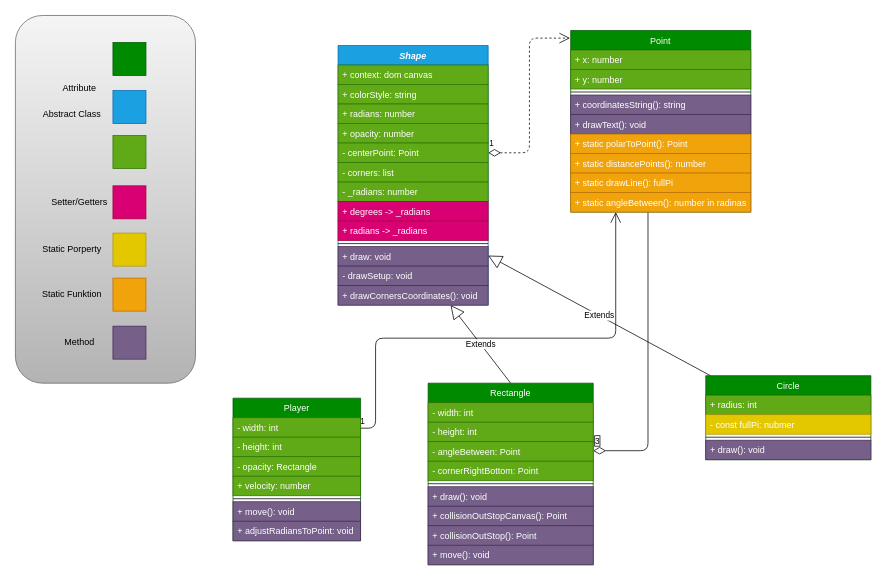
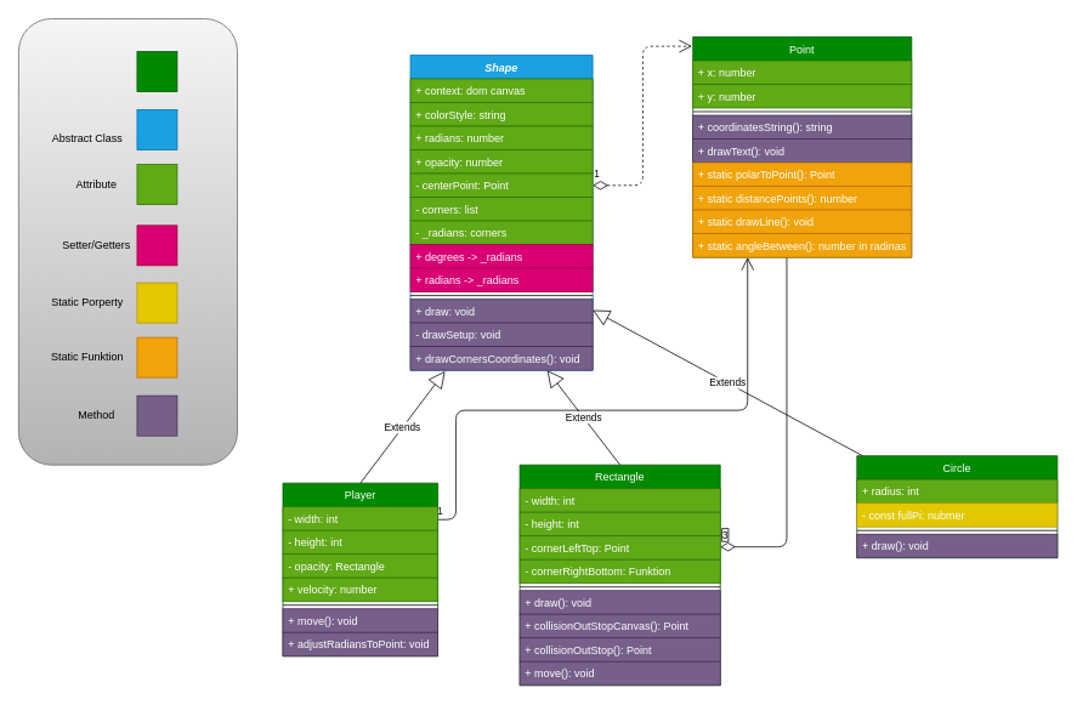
  <mxCell id="0" />
  <mxCell id="1" parent="0" />
  <mxCell id="2" value="" style="rounded=1;whiteSpace=wrap;html=1;fillColor=#f5f5f5;strokeColor=#666666;gradientColor=#b3b3b3;" parent="1" vertex="1"><mxGeometry x="20" y="20" width="240" height="490" as="geometry" /></mxCell>
+ <mxCell id="3" value="Extends" style="endArrow=block;endSize=16;endFill=0;html=1;entryX=0.19;entryY=1.038;entryDx=0;entryDy=0;entryPerimeter=0;exitX=0.5;exitY=0;exitDx=0;exitDy=0;" parent="1" source="17" target="48" edge="1"><mxGeometry width="160" relative="1" as="geometry"><mxPoint x="400" y="500" as="sourcePoint" /><mxPoint x="560" y="390" as="targetPoint" /></mxGeometry></mxCell>
  <mxCell id="4" value="Extends" style="endArrow=block;endSize=16;endFill=0;html=1;entryX=0.75;entryY=1;entryDx=0;entryDy=0;exitX=0.5;exitY=0;exitDx=0;exitDy=0;" parent="1" source="25" target="35" edge="1"><mxGeometry width="160" relative="1" as="geometry"><mxPoint x="662" y="499.01" as="sourcePoint" /><mxPoint x="760" y="383.998" as="targetPoint" /></mxGeometry></mxCell>
  <mxCell id="5" value="1" style="endArrow=open;html=1;endSize=12;startArrow=diamondThin;startSize=14;startFill=0;edgeStyle=orthogonalEdgeStyle;align=left;verticalAlign=bottom;exitX=1;exitY=0.5;exitDx=0;exitDy=0;entryX=-0.004;entryY=0.042;entryDx=0;entryDy=0;entryPerimeter=0;dashed=1;" parent="1" source="40" target="49" edge="1"><mxGeometry x="-1" y="3" relative="1" as="geometry"><mxPoint x="150" y="450" as="sourcePoint" /><mxPoint x="310" y="450" as="targetPoint" /></mxGeometry></mxCell>
  <mxCell id="6" value="3" style="endArrow=open;html=1;endSize=12;startArrow=diamondThin;startSize=14;startFill=0;edgeStyle=orthogonalEdgeStyle;align=left;verticalAlign=bottom;entryX=0.448;entryY=0.962;entryDx=0;entryDy=0;entryPerimeter=0;labelBorderColor=#000000;" parent="1" target="57" edge="1"><mxGeometry x="-1" y="3" relative="1" as="geometry"><mxPoint x="790" y="600" as="sourcePoint" /><mxPoint x="950" y="600" as="targetPoint" /><Array as="points"><mxPoint x="863" y="600" /></Array></mxGeometry></mxCell>
  <mxCell id="7" value="1" style="endArrow=open;html=1;endSize=12;startArrow=diamondThin;startSize=14;startFill=0;edgeStyle=orthogonalEdgeStyle;align=left;verticalAlign=bottom;entryX=0.25;entryY=1;entryDx=0;entryDy=0;" parent="1" target="49" edge="1"><mxGeometry x="-0.943" relative="1" as="geometry"><mxPoint x="480" y="570" as="sourcePoint" /><mxPoint x="530" y="440" as="targetPoint" /><Array as="points"><mxPoint x="470" y="570" /><mxPoint x="500" y="570" /><mxPoint x="500" y="450" /><mxPoint x="818" y="450" /></Array><mxPoint as="offset" /></mxGeometry></mxCell>
  <mxCell id="8" value="" style="whiteSpace=wrap;html=1;aspect=fixed;fontColor=#ffffff;fontStyle=0;strokeColor=#005700;fillColor=#008a00;startSize=26;" parent="1" vertex="1"><mxGeometry x="150" y="56" width="44" height="44" as="geometry" /></mxCell>
  <mxCell id="9" value="" style="whiteSpace=wrap;html=1;aspect=fixed;fontColor=#ffffff;align=center;verticalAlign=top;strokeColor=#006EAF;fillColor=#1ba1e2;gradientColor=none;fontStyle=3;startSize=26;" parent="1" vertex="1"><mxGeometry x="150" y="120" width="44" height="44" as="geometry" /></mxCell>
  <mxCell id="10" value="Abstract Class" style="text;html=1;align=center;verticalAlign=middle;resizable=0;points=[];autosize=1;fontColor=#000000;" parent="1" vertex="1"><mxGeometry x="50" y="142" width="90" height="20" as="geometry" /></mxCell>
  <mxCell id="11" value="" style="whiteSpace=wrap;html=1;aspect=fixed;fontColor=#ffffff;align=left;verticalAlign=top;strokeColor=#2D7600;fillColor=#60a917;gradientColor=none;spacingLeft=4;spacingRight=4;" parent="1" vertex="1"><mxGeometry x="150" y="180" width="44" height="44" as="geometry" /></mxCell>
- <mxCell id="12" value="Attribute" style="text;html=1;align=center;verticalAlign=middle;resizable=0;points=[];autosize=1;fontColor=#000000;" parent="1" vertex="1"><mxGeometry x="75" y="107" width="60" height="20" as="geometry" /></mxCell>
+ <mxCell id="12" value="Attribute" style="text;html=1;align=center;verticalAlign=middle;resizable=0;points=[];autosize=1;fontColor=#000000;" parent="1" vertex="1"><mxGeometry x="75" y="192" width="60" height="20" as="geometry" /></mxCell>
  <mxCell id="13" value="" style="whiteSpace=wrap;html=1;aspect=fixed;fontColor=#ffffff;align=left;verticalAlign=top;strokeColor=#BD7000;fillColor=#f0a30a;gradientColor=none;spacingLeft=4;spacingRight=4;" parent="1" vertex="1"><mxGeometry x="150" y="370" width="44" height="44" as="geometry" /></mxCell>
  <mxCell id="14" value="Static Funktion" style="text;html=1;align=center;verticalAlign=middle;resizable=0;points=[];autosize=1;fontColor=#000000;" parent="1" vertex="1"><mxGeometry x="50" y="382" width="90" height="20" as="geometry" /></mxCell>
  <mxCell id="15" value="" style="whiteSpace=wrap;html=1;aspect=fixed;fontColor=#ffffff;align=left;verticalAlign=top;strokeColor=#432D57;fillColor=#76608a;gradientColor=none;spacingLeft=4;spacingRight=4;" parent="1" vertex="1"><mxGeometry x="150" y="434" width="44" height="44" as="geometry" /></mxCell>
  <mxCell id="16" value="Method" style="text;html=1;align=center;verticalAlign=middle;resizable=0;points=[];autosize=1;fontColor=#000000;" parent="1" vertex="1"><mxGeometry x="75" y="446" width="60" height="20" as="geometry" /></mxCell>
  <mxCell id="17" value="Player" style="swimlane;fontStyle=0;align=center;verticalAlign=middle;childLayout=stackLayout;horizontal=1;startSize=26;horizontalStack=0;resizeParent=1;resizeParentMax=0;resizeLast=0;collapsible=1;marginBottom=0;fontColor=#ffffff;strokeColor=#005700;fillColor=#008a00;" parent="1" vertex="1"><mxGeometry x="310" y="530" width="170" height="190" as="geometry" /></mxCell>
  <mxCell id="18" value="- width: int" style="text;strokeColor=#2D7600;fillColor=#60a917;align=left;verticalAlign=top;spacingLeft=4;spacingRight=4;overflow=hidden;rotatable=0;points=[[0,0.5],[1,0.5]];portConstraint=eastwest;fontColor=#ffffff;" parent="17" vertex="1"><mxGeometry y="26" width="170" height="26" as="geometry" /></mxCell>
  <mxCell id="19" value="- height: int" style="text;strokeColor=#2D7600;fillColor=#60a917;align=left;verticalAlign=top;spacingLeft=4;spacingRight=4;overflow=hidden;rotatable=0;points=[[0,0.5],[1,0.5]];portConstraint=eastwest;fontColor=#ffffff;" parent="17" vertex="1"><mxGeometry y="52" width="170" height="26" as="geometry" /></mxCell>
  <mxCell id="20" value="- opacity: Rectangle" style="text;strokeColor=#2D7600;fillColor=#60a917;align=left;verticalAlign=top;spacingLeft=4;spacingRight=4;overflow=hidden;rotatable=0;points=[[0,0.5],[1,0.5]];portConstraint=eastwest;fontColor=#ffffff;" parent="17" vertex="1"><mxGeometry y="78" width="170" height="26" as="geometry" /></mxCell>
  <mxCell id="21" value="+ velocity: number" style="text;strokeColor=#2D7600;fillColor=#60a917;align=left;verticalAlign=top;spacingLeft=4;spacingRight=4;overflow=hidden;rotatable=0;points=[[0,0.5],[1,0.5]];portConstraint=eastwest;fontColor=#ffffff;" parent="17" vertex="1"><mxGeometry y="104" width="170" height="26" as="geometry" /></mxCell>
  <mxCell id="22" value="" style="line;strokeWidth=1;fillColor=none;align=left;verticalAlign=middle;spacingTop=-1;spacingLeft=3;spacingRight=3;rotatable=0;labelPosition=right;points=[];portConstraint=eastwest;" parent="17" vertex="1"><mxGeometry y="130" width="170" height="8" as="geometry" /></mxCell>
  <mxCell id="23" value="+ move(): void" style="text;strokeColor=#432D57;fillColor=#76608a;align=left;verticalAlign=top;spacingLeft=4;spacingRight=4;overflow=hidden;rotatable=0;points=[[0,0.5],[1,0.5]];portConstraint=eastwest;fontColor=#ffffff;" parent="17" vertex="1"><mxGeometry y="138" width="170" height="26" as="geometry" /></mxCell>
  <mxCell id="24" value="+ adjustRadiansToPoint: void" style="text;strokeColor=#432D57;fillColor=#76608a;align=left;verticalAlign=top;spacingLeft=4;spacingRight=4;overflow=hidden;rotatable=0;points=[[0,0.5],[1,0.5]];portConstraint=eastwest;fontColor=#ffffff;" vertex="1" parent="17"><mxGeometry y="164" width="170" height="26" as="geometry" /></mxCell>
  <mxCell id="25" value="Rectangle" style="swimlane;fontStyle=0;align=center;verticalAlign=middle;childLayout=stackLayout;horizontal=1;startSize=26;horizontalStack=0;resizeParent=1;resizeParentMax=0;resizeLast=0;collapsible=1;marginBottom=0;fontColor=#ffffff;strokeColor=#005700;fillColor=#008a00;" parent="1" vertex="1"><mxGeometry x="570" y="510" width="220" height="242" as="geometry" /></mxCell>
  <mxCell id="26" value="- width: int" style="text;strokeColor=#2D7600;fillColor=#60a917;align=left;verticalAlign=top;spacingLeft=4;spacingRight=4;overflow=hidden;rotatable=0;points=[[0,0.5],[1,0.5]];portConstraint=eastwest;fontColor=#ffffff;" parent="25" vertex="1"><mxGeometry y="26" width="220" height="26" as="geometry" /></mxCell>
  <mxCell id="27" value="- height: int" style="text;strokeColor=#2D7600;fillColor=#60a917;align=left;verticalAlign=top;spacingLeft=4;spacingRight=4;overflow=hidden;rotatable=0;points=[[0,0.5],[1,0.5]];portConstraint=eastwest;fontColor=#ffffff;" parent="25" vertex="1"><mxGeometry y="52" width="220" height="26" as="geometry" /></mxCell>
- <mxCell id="28" value="- angleBetween: Point" style="text;strokeColor=#2D7600;fillColor=#60a917;align=left;verticalAlign=top;spacingLeft=4;spacingRight=4;overflow=hidden;rotatable=0;points=[[0,0.5],[1,0.5]];portConstraint=eastwest;fontColor=#ffffff;" parent="25" vertex="1"><mxGeometry y="78" width="220" height="26" as="geometry" /></mxCell>
- <mxCell id="29" value="- cornerRightBottom: Point" style="text;strokeColor=#2D7600;fillColor=#60a917;align=left;verticalAlign=top;spacingLeft=4;spacingRight=4;overflow=hidden;rotatable=0;points=[[0,0.5],[1,0.5]];portConstraint=eastwest;fontColor=#ffffff;" parent="25" vertex="1"><mxGeometry y="104" width="220" height="26" as="geometry" /></mxCell>
+ <mxCell id="28" value="- cornerLeftTop: Point" style="text;strokeColor=#2D7600;fillColor=#60a917;align=left;verticalAlign=top;spacingLeft=4;spacingRight=4;overflow=hidden;rotatable=0;points=[[0,0.5],[1,0.5]];portConstraint=eastwest;fontColor=#ffffff;" parent="25" vertex="1"><mxGeometry y="78" width="220" height="26" as="geometry" /></mxCell>
+ <mxCell id="29" value="- cornerRightBottom: Funktion" style="text;strokeColor=#2D7600;fillColor=#60a917;align=left;verticalAlign=top;spacingLeft=4;spacingRight=4;overflow=hidden;rotatable=0;points=[[0,0.5],[1,0.5]];portConstraint=eastwest;fontColor=#ffffff;" parent="25" vertex="1"><mxGeometry y="104" width="220" height="26" as="geometry" /></mxCell>
  <mxCell id="30" value="" style="line;strokeWidth=1;fillColor=none;align=left;verticalAlign=middle;spacingTop=-1;spacingLeft=3;spacingRight=3;rotatable=0;labelPosition=right;points=[];portConstraint=eastwest;" parent="25" vertex="1"><mxGeometry y="130" width="220" height="8" as="geometry" /></mxCell>
  <mxCell id="31" value="+ draw(): void" style="text;strokeColor=#432D57;fillColor=#76608a;align=left;verticalAlign=top;spacingLeft=4;spacingRight=4;overflow=hidden;rotatable=0;points=[[0,0.5],[1,0.5]];portConstraint=eastwest;fontColor=#ffffff;" parent="25" vertex="1"><mxGeometry y="138" width="220" height="26" as="geometry" /></mxCell>
  <mxCell id="32" value="+ collisionOutStopCanvas(): Point" style="text;strokeColor=#432D57;fillColor=#76608a;align=left;verticalAlign=top;spacingLeft=4;spacingRight=4;overflow=hidden;rotatable=0;points=[[0,0.5],[1,0.5]];portConstraint=eastwest;fontColor=#ffffff;" parent="25" vertex="1"><mxGeometry y="164" width="220" height="26" as="geometry" /></mxCell>
  <mxCell id="33" value="+ collisionOutStop(): Point" style="text;strokeColor=#432D57;fillColor=#76608a;align=left;verticalAlign=top;spacingLeft=4;spacingRight=4;overflow=hidden;rotatable=0;points=[[0,0.5],[1,0.5]];portConstraint=eastwest;fontColor=#ffffff;" parent="25" vertex="1"><mxGeometry y="190" width="220" height="26" as="geometry" /></mxCell>
  <mxCell id="34" value="+ move(): void" style="text;strokeColor=#432D57;fillColor=#76608a;align=left;verticalAlign=top;spacingLeft=4;spacingRight=4;overflow=hidden;rotatable=0;points=[[0,0.5],[1,0.5]];portConstraint=eastwest;fontColor=#ffffff;" parent="25" vertex="1"><mxGeometry y="216" width="220" height="26" as="geometry" /></mxCell>
  <mxCell id="35" value="Shape&#10;" style="swimlane;fontStyle=3;align=center;verticalAlign=top;childLayout=stackLayout;horizontal=1;startSize=26;horizontalStack=0;resizeParent=1;resizeParentMax=0;resizeLast=0;collapsible=1;marginBottom=0;fillColor=#1ba1e2;strokeColor=#006EAF;fontColor=#ffffff;" parent="1" vertex="1"><mxGeometry x="450" y="60" width="200" height="346" as="geometry"><mxRectangle x="610" y="92" width="70" height="26" as="alternateBounds" /></mxGeometry></mxCell>
  <mxCell id="36" value="+ context: dom canvas" style="text;strokeColor=#2D7600;fillColor=#60a917;align=left;verticalAlign=top;spacingLeft=4;spacingRight=4;overflow=hidden;rotatable=0;points=[[0,0.5],[1,0.5]];portConstraint=eastwest;fontColor=#ffffff;" parent="35" vertex="1"><mxGeometry y="26" width="200" height="26" as="geometry" /></mxCell>
  <mxCell id="37" value="+ colorStyle: string" style="text;strokeColor=#2D7600;fillColor=#60a917;align=left;verticalAlign=top;spacingLeft=4;spacingRight=4;overflow=hidden;rotatable=0;points=[[0,0.5],[1,0.5]];portConstraint=eastwest;fontColor=#ffffff;" parent="35" vertex="1"><mxGeometry y="52" width="200" height="26" as="geometry" /></mxCell>
  <mxCell id="38" value="+ radians: number" style="text;strokeColor=#2D7600;fillColor=#60a917;align=left;verticalAlign=top;spacingLeft=4;spacingRight=4;overflow=hidden;rotatable=0;points=[[0,0.5],[1,0.5]];portConstraint=eastwest;fontColor=#ffffff;" parent="35" vertex="1"><mxGeometry y="78" width="200" height="26" as="geometry" /></mxCell>
  <mxCell id="39" value="+ opacity: number" style="text;strokeColor=#2D7600;fillColor=#60a917;align=left;verticalAlign=top;spacingLeft=4;spacingRight=4;overflow=hidden;rotatable=0;points=[[0,0.5],[1,0.5]];portConstraint=eastwest;fontColor=#ffffff;" parent="35" vertex="1"><mxGeometry y="104" width="200" height="26" as="geometry" /></mxCell>
  <mxCell id="40" value="- centerPoint: Point" style="text;strokeColor=#2D7600;fillColor=#60a917;align=left;verticalAlign=top;spacingLeft=4;spacingRight=4;overflow=hidden;rotatable=0;points=[[0,0.5],[1,0.5]];portConstraint=eastwest;fontColor=#ffffff;" parent="35" vertex="1"><mxGeometry y="130" width="200" height="26" as="geometry" /></mxCell>
  <mxCell id="41" value="- corners: list" style="text;strokeColor=#2D7600;fillColor=#60a917;align=left;verticalAlign=top;spacingLeft=4;spacingRight=4;overflow=hidden;rotatable=0;points=[[0,0.5],[1,0.5]];portConstraint=eastwest;fontColor=#ffffff;" parent="35" vertex="1"><mxGeometry y="156" width="200" height="26" as="geometry" /></mxCell>
- <mxCell id="42" value="- _radians: number" style="text;strokeColor=#2D7600;fillColor=#60a917;align=left;verticalAlign=top;spacingLeft=4;spacingRight=4;overflow=hidden;rotatable=0;points=[[0,0.5],[1,0.5]];portConstraint=eastwest;fontColor=#ffffff;" parent="35" vertex="1"><mxGeometry y="182" width="200" height="26" as="geometry" /></mxCell>
+ <mxCell id="42" value="- _radians: corners" style="text;strokeColor=#2D7600;fillColor=#60a917;align=left;verticalAlign=top;spacingLeft=4;spacingRight=4;overflow=hidden;rotatable=0;points=[[0,0.5],[1,0.5]];portConstraint=eastwest;fontColor=#ffffff;" parent="35" vertex="1"><mxGeometry y="182" width="200" height="26" as="geometry" /></mxCell>
  <mxCell id="43" value="+ degrees -&gt; _radians" style="text;strokeColor=#A50040;fillColor=#d80073;align=left;verticalAlign=top;spacingLeft=4;spacingRight=4;overflow=hidden;rotatable=0;points=[[0,0.5],[1,0.5]];portConstraint=eastwest;fontColor=#ffffff;" parent="35" vertex="1"><mxGeometry y="208" width="200" height="26" as="geometry" /></mxCell>
  <mxCell id="44" value="+ radians -&gt; _radians" style="text;strokeColor=#A50040;fillColor=#d80073;align=left;verticalAlign=top;spacingLeft=4;spacingRight=4;overflow=hidden;rotatable=0;points=[[0,0.5],[1,0.5]];portConstraint=eastwest;fontColor=#ffffff;" parent="35" vertex="1"><mxGeometry y="234" width="200" height="26" as="geometry" /></mxCell>
  <mxCell id="45" value="" style="line;strokeWidth=1;fillColor=none;align=left;verticalAlign=middle;spacingTop=-1;spacingLeft=3;spacingRight=3;rotatable=0;labelPosition=right;points=[];portConstraint=eastwest;" parent="35" vertex="1"><mxGeometry y="260" width="200" height="8" as="geometry" /></mxCell>
  <mxCell id="46" value="+ draw: void" style="text;strokeColor=#432D57;fillColor=#76608a;align=left;verticalAlign=top;spacingLeft=4;spacingRight=4;overflow=hidden;rotatable=0;points=[[0,0.5],[1,0.5]];portConstraint=eastwest;fontColor=#ffffff;" parent="35" vertex="1"><mxGeometry y="268" width="200" height="26" as="geometry" /></mxCell>
  <mxCell id="47" value="- drawSetup: void" style="text;strokeColor=#432D57;fillColor=#76608a;align=left;verticalAlign=top;spacingLeft=4;spacingRight=4;overflow=hidden;rotatable=0;points=[[0,0.5],[1,0.5]];portConstraint=eastwest;fontColor=#ffffff;" parent="35" vertex="1"><mxGeometry y="294" width="200" height="26" as="geometry" /></mxCell>
  <mxCell id="48" value="+ drawCornersCoordinates(): void" style="text;strokeColor=#432D57;fillColor=#76608a;align=left;verticalAlign=top;spacingLeft=4;spacingRight=4;overflow=hidden;rotatable=0;points=[[0,0.5],[1,0.5]];portConstraint=eastwest;fontColor=#ffffff;" parent="35" vertex="1"><mxGeometry y="320" width="200" height="26" as="geometry" /></mxCell>
  <mxCell id="49" value="Point" style="swimlane;fontStyle=0;childLayout=stackLayout;horizontal=1;startSize=26;fillColor=#008a00;horizontalStack=0;resizeParent=1;resizeParentMax=0;resizeLast=0;collapsible=1;marginBottom=0;strokeColor=#005700;fontColor=#ffffff;" parent="1" vertex="1"><mxGeometry x="760" y="40" width="240" height="242" as="geometry" /></mxCell>
  <mxCell id="50" value="+ x: number" style="text;strokeColor=#2D7600;fillColor=#60a917;align=left;verticalAlign=top;spacingLeft=4;spacingRight=4;overflow=hidden;rotatable=0;points=[[0,0.5],[1,0.5]];portConstraint=eastwest;fontColor=#ffffff;" parent="49" vertex="1"><mxGeometry y="26" width="240" height="26" as="geometry" /></mxCell>
  <mxCell id="51" value="+ y: number" style="text;strokeColor=#2D7600;fillColor=#60a917;align=left;verticalAlign=top;spacingLeft=4;spacingRight=4;overflow=hidden;rotatable=0;points=[[0,0.5],[1,0.5]];portConstraint=eastwest;fontColor=#ffffff;" parent="49" vertex="1"><mxGeometry y="52" width="240" height="26" as="geometry" /></mxCell>
  <mxCell id="52" value="" style="line;strokeWidth=1;fillColor=none;align=left;verticalAlign=middle;spacingTop=-1;spacingLeft=3;spacingRight=3;rotatable=0;labelPosition=right;points=[];portConstraint=eastwest;" parent="49" vertex="1"><mxGeometry y="78" width="240" height="8" as="geometry" /></mxCell>
  <mxCell id="53" value="+ coordinatesString(): string" style="text;strokeColor=#432D57;fillColor=#76608a;align=left;verticalAlign=top;spacingLeft=4;spacingRight=4;overflow=hidden;rotatable=0;points=[[0,0.5],[1,0.5]];portConstraint=eastwest;fontColor=#ffffff;" parent="49" vertex="1"><mxGeometry y="86" width="240" height="26" as="geometry" /></mxCell>
  <mxCell id="54" value="+ drawText(): void" style="text;strokeColor=#432D57;fillColor=#76608a;align=left;verticalAlign=top;spacingLeft=4;spacingRight=4;overflow=hidden;rotatable=0;points=[[0,0.5],[1,0.5]];portConstraint=eastwest;fontColor=#ffffff;" parent="49" vertex="1"><mxGeometry y="112" width="240" height="26" as="geometry" /></mxCell>
  <mxCell id="55" value="+ static polarToPoint(): Point" style="text;strokeColor=#BD7000;fillColor=#f0a30a;align=left;verticalAlign=top;spacingLeft=4;spacingRight=4;overflow=hidden;rotatable=0;points=[[0,0.5],[1,0.5]];portConstraint=eastwest;fontColor=#ffffff;" parent="49" vertex="1"><mxGeometry y="138" width="240" height="26" as="geometry" /></mxCell>
  <mxCell id="56" value="+ static distancePoints(): number" style="text;strokeColor=#BD7000;fillColor=#f0a30a;align=left;verticalAlign=top;spacingLeft=4;spacingRight=4;overflow=hidden;rotatable=0;points=[[0,0.5],[1,0.5]];portConstraint=eastwest;fontColor=#ffffff;" parent="49" vertex="1"><mxGeometry y="164" width="240" height="26" as="geometry" /></mxCell>
- <mxCell id="57" value="+ static drawLine(): fullPi" style="text;strokeColor=#BD7000;fillColor=#f0a30a;align=left;verticalAlign=top;spacingLeft=4;spacingRight=4;overflow=hidden;rotatable=0;points=[[0,0.5],[1,0.5]];portConstraint=eastwest;fontColor=#ffffff;" parent="49" vertex="1"><mxGeometry y="190" width="240" height="26" as="geometry" /></mxCell>
+ <mxCell id="57" value="+ static drawLine(): void" style="text;strokeColor=#BD7000;fillColor=#f0a30a;align=left;verticalAlign=top;spacingLeft=4;spacingRight=4;overflow=hidden;rotatable=0;points=[[0,0.5],[1,0.5]];portConstraint=eastwest;fontColor=#ffffff;" parent="49" vertex="1"><mxGeometry y="190" width="240" height="26" as="geometry" /></mxCell>
  <mxCell id="58" value="+ static angleBetween(): number in radinas" style="text;strokeColor=#BD7000;fillColor=#f0a30a;align=left;verticalAlign=top;spacingLeft=4;spacingRight=4;overflow=hidden;rotatable=0;points=[[0,0.5],[1,0.5]];portConstraint=eastwest;fontColor=#ffffff;" vertex="1" parent="49"><mxGeometry y="216" width="240" height="26" as="geometry" /></mxCell>
  <mxCell id="59" value="" style="whiteSpace=wrap;html=1;aspect=fixed;align=left;verticalAlign=top;strokeColor=#A50040;fillColor=#d80073;spacingLeft=4;spacingRight=4;fontColor=#ffffff;" parent="1" vertex="1"><mxGeometry x="150" y="247" width="44" height="44" as="geometry" /></mxCell>
  <mxCell id="60" value="Setter/Getters" style="text;html=1;align=center;verticalAlign=middle;resizable=0;points=[];autosize=1;fontColor=#000000;" parent="1" vertex="1"><mxGeometry x="60" y="259" width="90" height="20" as="geometry" /></mxCell>
  <mxCell id="61" value="" style="whiteSpace=wrap;html=1;aspect=fixed;fontColor=#ffffff;align=left;verticalAlign=top;strokeColor=#B09500;fillColor=#e3c800;gradientColor=none;spacingLeft=4;spacingRight=4;" vertex="1" parent="1"><mxGeometry x="150" y="310" width="44" height="44" as="geometry" /></mxCell>
  <mxCell id="62" value="Static Porperty" style="text;html=1;align=center;verticalAlign=middle;resizable=0;points=[];autosize=1;fontColor=#000000;" vertex="1" parent="1"><mxGeometry x="50" y="322" width="90" height="20" as="geometry" /></mxCell>
  <mxCell id="63" value="Extends" style="endArrow=block;endSize=16;endFill=0;html=1;" edge="1" parent="1" source="64"><mxGeometry width="160" relative="1" as="geometry"><mxPoint x="1010" y="478" as="sourcePoint" /><mxPoint x="650" y="340" as="targetPoint" /></mxGeometry></mxCell>
  <mxCell id="64" value="Circle" style="swimlane;fontStyle=0;align=center;verticalAlign=middle;childLayout=stackLayout;horizontal=1;startSize=26;horizontalStack=0;resizeParent=1;resizeParentMax=0;resizeLast=0;collapsible=1;marginBottom=0;fontColor=#ffffff;strokeColor=#005700;fillColor=#008a00;" vertex="1" parent="1"><mxGeometry x="940" y="500" width="220" height="112" as="geometry" /></mxCell>
  <mxCell id="65" value="+ radius: int" style="text;strokeColor=#2D7600;fillColor=#60a917;align=left;verticalAlign=top;spacingLeft=4;spacingRight=4;overflow=hidden;rotatable=0;points=[[0,0.5],[1,0.5]];portConstraint=eastwest;fontColor=#ffffff;" vertex="1" parent="64"><mxGeometry y="26" width="220" height="26" as="geometry" /></mxCell>
  <mxCell id="66" value="- const fullPi: nubmer" style="text;strokeColor=#B09500;fillColor=#e3c800;align=left;verticalAlign=top;spacingLeft=4;spacingRight=4;overflow=hidden;rotatable=0;points=[[0,0.5],[1,0.5]];portConstraint=eastwest;fontColor=#ffffff;" vertex="1" parent="64"><mxGeometry y="52" width="220" height="26" as="geometry" /></mxCell>
  <mxCell id="67" value="" style="line;strokeWidth=1;fillColor=none;align=left;verticalAlign=middle;spacingTop=-1;spacingLeft=3;spacingRight=3;rotatable=0;labelPosition=right;points=[];portConstraint=eastwest;" vertex="1" parent="64"><mxGeometry y="78" width="220" height="8" as="geometry" /></mxCell>
  <mxCell id="68" value="+ draw(): void" style="text;strokeColor=#432D57;fillColor=#76608a;align=left;verticalAlign=top;spacingLeft=4;spacingRight=4;overflow=hidden;rotatable=0;points=[[0,0.5],[1,0.5]];portConstraint=eastwest;fontColor=#ffffff;" vertex="1" parent="64"><mxGeometry y="86" width="220" height="26" as="geometry" /></mxCell>
